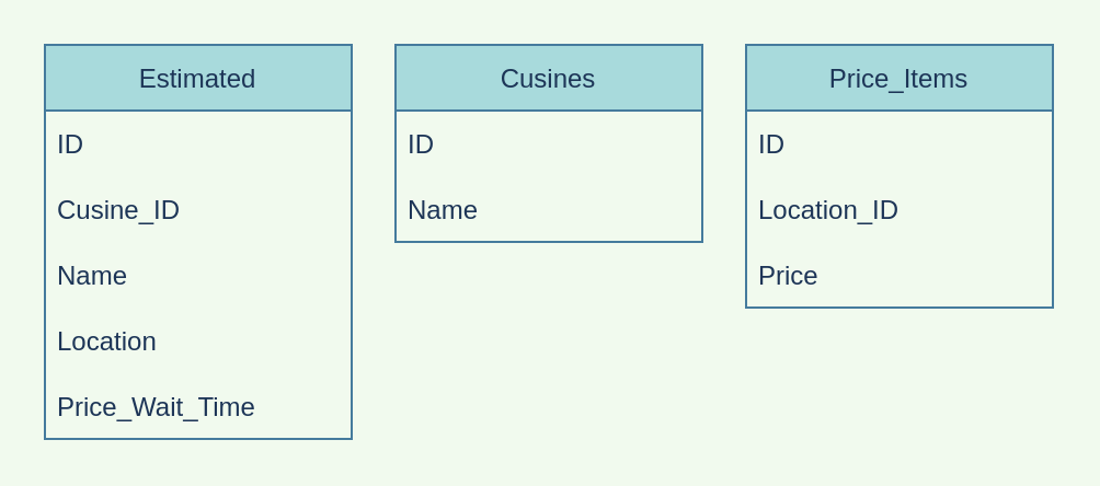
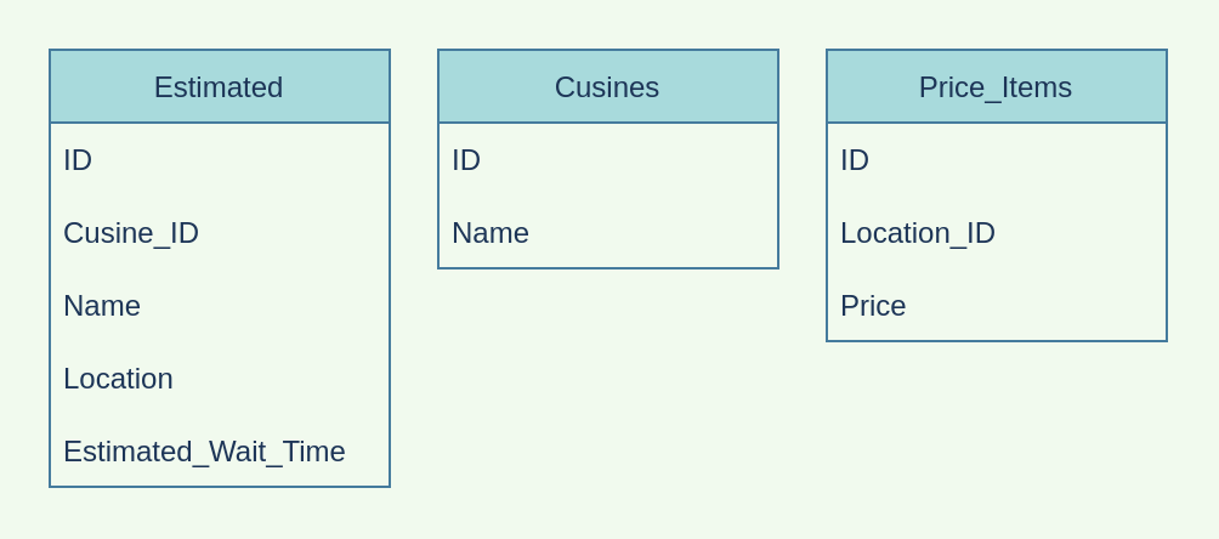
  <mxCell id="0" />
  <mxCell id="1" parent="0" />
  <mxCell id="2" value="Estimated" style="swimlane;fontStyle=0;childLayout=stackLayout;horizontal=1;startSize=30;horizontalStack=0;resizeParent=1;resizeParentMax=0;resizeLast=0;collapsible=1;marginBottom=0;rounded=0;sketch=0;fontColor=#1D3557;strokeColor=#457B9D;fillColor=#A8DADC;" vertex="1" parent="1"><mxGeometry x="20" y="20" width="140" height="180" as="geometry" /></mxCell>
  <mxCell id="3" value="ID" style="text;strokeColor=none;fillColor=none;align=left;verticalAlign=middle;spacingLeft=4;spacingRight=4;overflow=hidden;points=[[0,0.5],[1,0.5]];portConstraint=eastwest;rotatable=0;rounded=0;sketch=0;fontColor=#1D3557;" vertex="1" parent="2"><mxGeometry y="30" width="140" height="30" as="geometry" /></mxCell>
  <mxCell id="4" value="Cusine_ID" style="text;strokeColor=none;fillColor=none;align=left;verticalAlign=middle;spacingLeft=4;spacingRight=4;overflow=hidden;points=[[0,0.5],[1,0.5]];portConstraint=eastwest;rotatable=0;rounded=0;sketch=0;fontColor=#1D3557;" vertex="1" parent="2"><mxGeometry y="60" width="140" height="30" as="geometry" /></mxCell>
  <mxCell id="5" value="Name" style="text;strokeColor=none;fillColor=none;align=left;verticalAlign=middle;spacingLeft=4;spacingRight=4;overflow=hidden;points=[[0,0.5],[1,0.5]];portConstraint=eastwest;rotatable=0;rounded=0;sketch=0;fontColor=#1D3557;" vertex="1" parent="2"><mxGeometry y="90" width="140" height="30" as="geometry" /></mxCell>
  <mxCell id="6" value="Location" style="text;strokeColor=none;fillColor=none;align=left;verticalAlign=middle;spacingLeft=4;spacingRight=4;overflow=hidden;points=[[0,0.5],[1,0.5]];portConstraint=eastwest;rotatable=0;rounded=0;sketch=0;fontColor=#1D3557;" vertex="1" parent="2"><mxGeometry y="120" width="140" height="30" as="geometry" /></mxCell>
- <mxCell id="7" value="Price_Wait_Time" style="text;strokeColor=none;fillColor=none;align=left;verticalAlign=middle;spacingLeft=4;spacingRight=4;overflow=hidden;points=[[0,0.5],[1,0.5]];portConstraint=eastwest;rotatable=0;rounded=0;sketch=0;fontColor=#1D3557;" vertex="1" parent="2"><mxGeometry y="150" width="140" height="30" as="geometry" /></mxCell>
+ <mxCell id="7" value="Estimated_Wait_Time" style="text;strokeColor=none;fillColor=none;align=left;verticalAlign=middle;spacingLeft=4;spacingRight=4;overflow=hidden;points=[[0,0.5],[1,0.5]];portConstraint=eastwest;rotatable=0;rounded=0;sketch=0;fontColor=#1D3557;" vertex="1" parent="2"><mxGeometry y="150" width="140" height="30" as="geometry" /></mxCell>
  <mxCell id="8" value="Cusines" style="swimlane;fontStyle=0;childLayout=stackLayout;horizontal=1;startSize=30;horizontalStack=0;resizeParent=1;resizeParentMax=0;resizeLast=0;collapsible=1;marginBottom=0;rounded=0;sketch=0;fontColor=#1D3557;strokeColor=#457B9D;fillColor=#A8DADC;" vertex="1" parent="1"><mxGeometry x="180" y="20" width="140" height="90" as="geometry" /></mxCell>
  <mxCell id="9" value="ID" style="text;strokeColor=none;fillColor=none;align=left;verticalAlign=middle;spacingLeft=4;spacingRight=4;overflow=hidden;points=[[0,0.5],[1,0.5]];portConstraint=eastwest;rotatable=0;rounded=0;sketch=0;fontColor=#1D3557;" vertex="1" parent="8"><mxGeometry y="30" width="140" height="30" as="geometry" /></mxCell>
  <mxCell id="10" value="Name" style="text;strokeColor=none;fillColor=none;align=left;verticalAlign=middle;spacingLeft=4;spacingRight=4;overflow=hidden;points=[[0,0.5],[1,0.5]];portConstraint=eastwest;rotatable=0;rounded=0;sketch=0;fontColor=#1D3557;" vertex="1" parent="8"><mxGeometry y="60" width="140" height="30" as="geometry" /></mxCell>
  <mxCell id="11" value="Price_Items" style="swimlane;fontStyle=0;childLayout=stackLayout;horizontal=1;startSize=30;horizontalStack=0;resizeParent=1;resizeParentMax=0;resizeLast=0;collapsible=1;marginBottom=0;rounded=0;sketch=0;fontColor=#1D3557;strokeColor=#457B9D;fillColor=#A8DADC;" vertex="1" parent="1"><mxGeometry x="340" y="20" width="140" height="120" as="geometry" /></mxCell>
  <mxCell id="12" value="ID" style="text;strokeColor=none;fillColor=none;align=left;verticalAlign=middle;spacingLeft=4;spacingRight=4;overflow=hidden;points=[[0,0.5],[1,0.5]];portConstraint=eastwest;rotatable=0;rounded=0;sketch=0;fontColor=#1D3557;" vertex="1" parent="11"><mxGeometry y="30" width="140" height="30" as="geometry" /></mxCell>
  <mxCell id="13" value="Location_ID" style="text;strokeColor=none;fillColor=none;align=left;verticalAlign=middle;spacingLeft=4;spacingRight=4;overflow=hidden;points=[[0,0.5],[1,0.5]];portConstraint=eastwest;rotatable=0;rounded=0;sketch=0;fontColor=#1D3557;" vertex="1" parent="11"><mxGeometry y="60" width="140" height="30" as="geometry" /></mxCell>
  <mxCell id="14" value="Price" style="text;strokeColor=none;fillColor=none;align=left;verticalAlign=middle;spacingLeft=4;spacingRight=4;overflow=hidden;points=[[0,0.5],[1,0.5]];portConstraint=eastwest;rotatable=0;rounded=0;sketch=0;fontColor=#1D3557;" vertex="1" parent="11"><mxGeometry y="90" width="140" height="30" as="geometry" /></mxCell>
